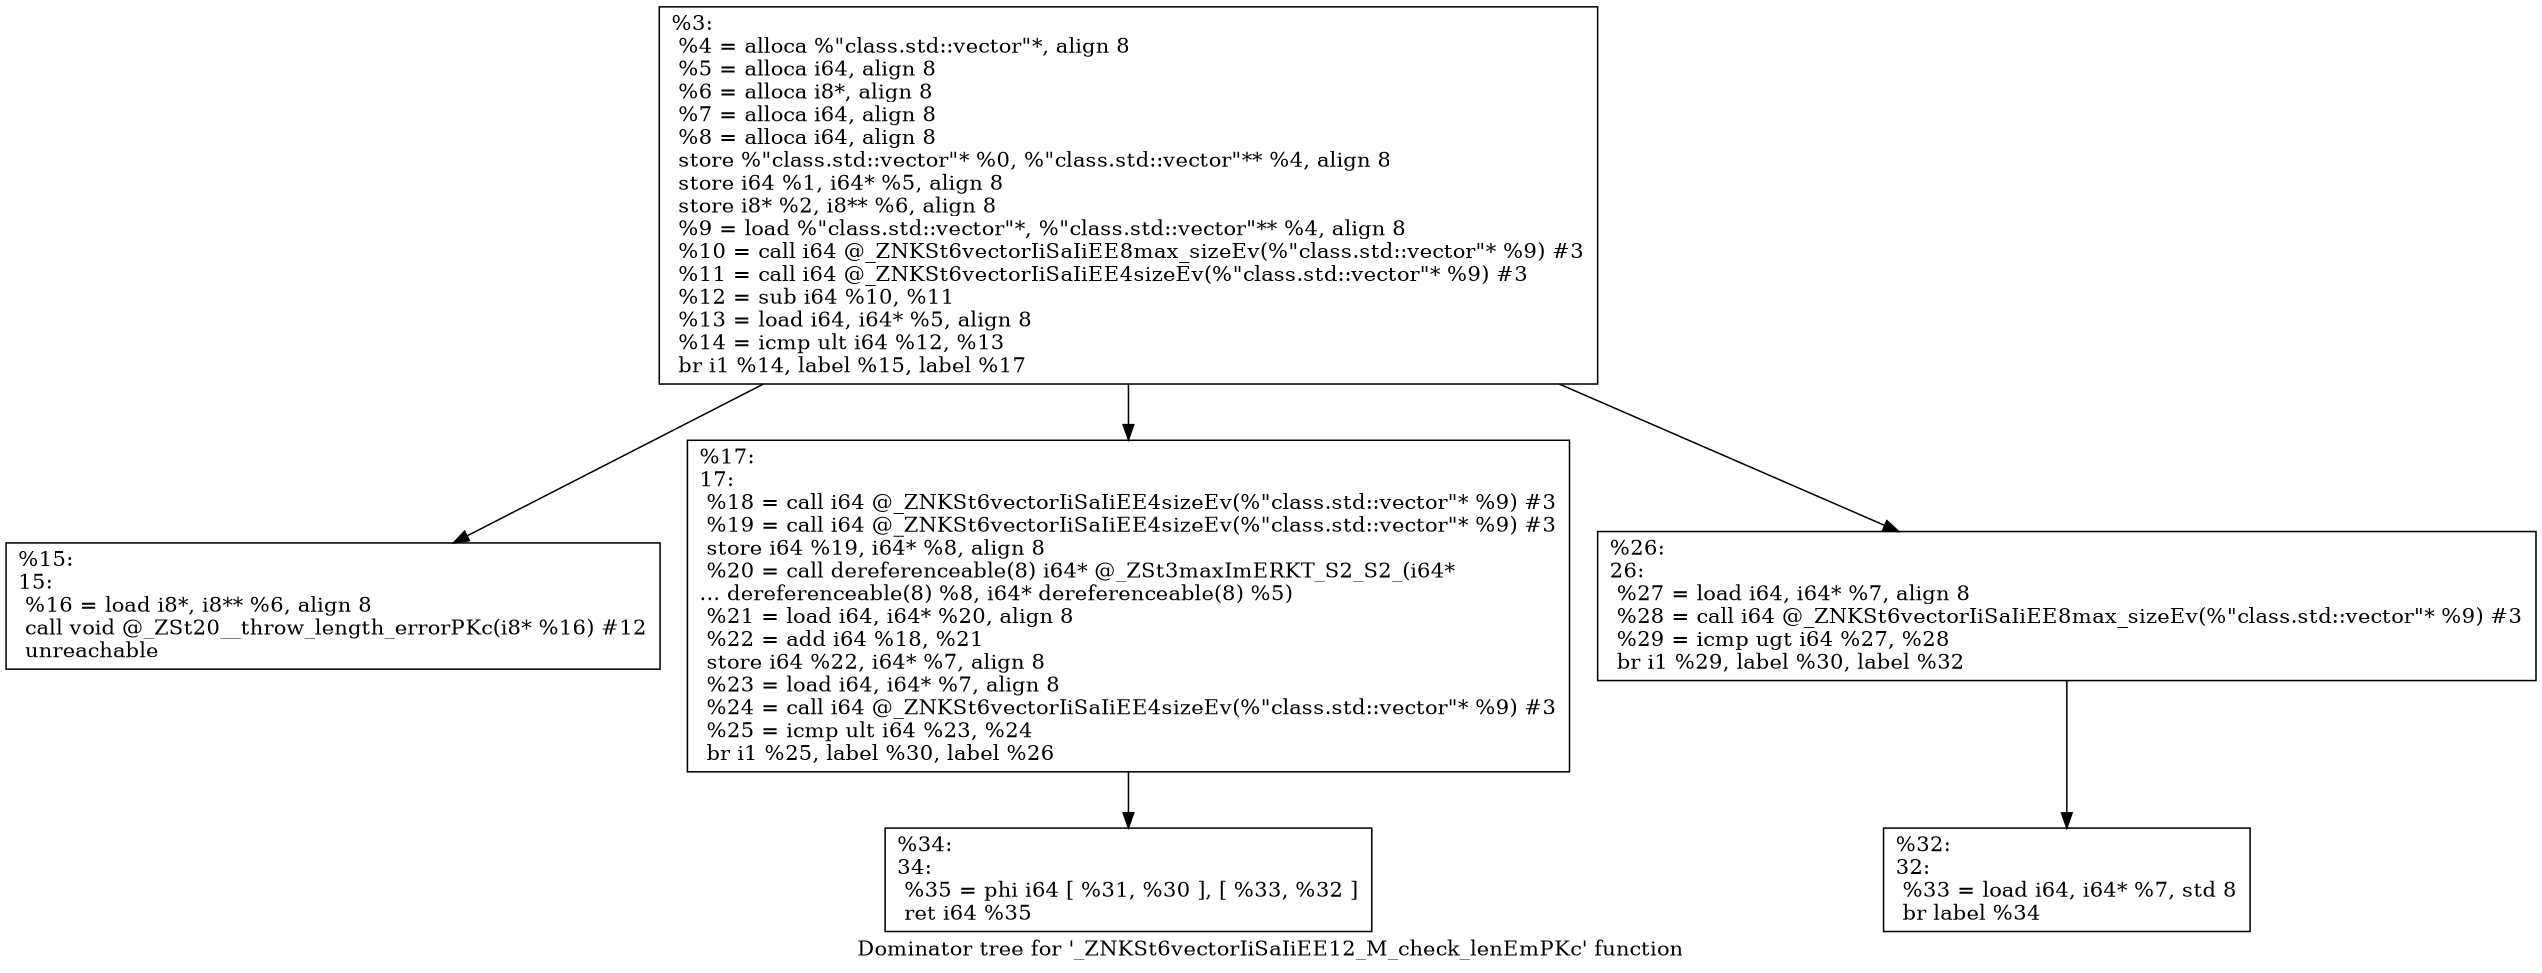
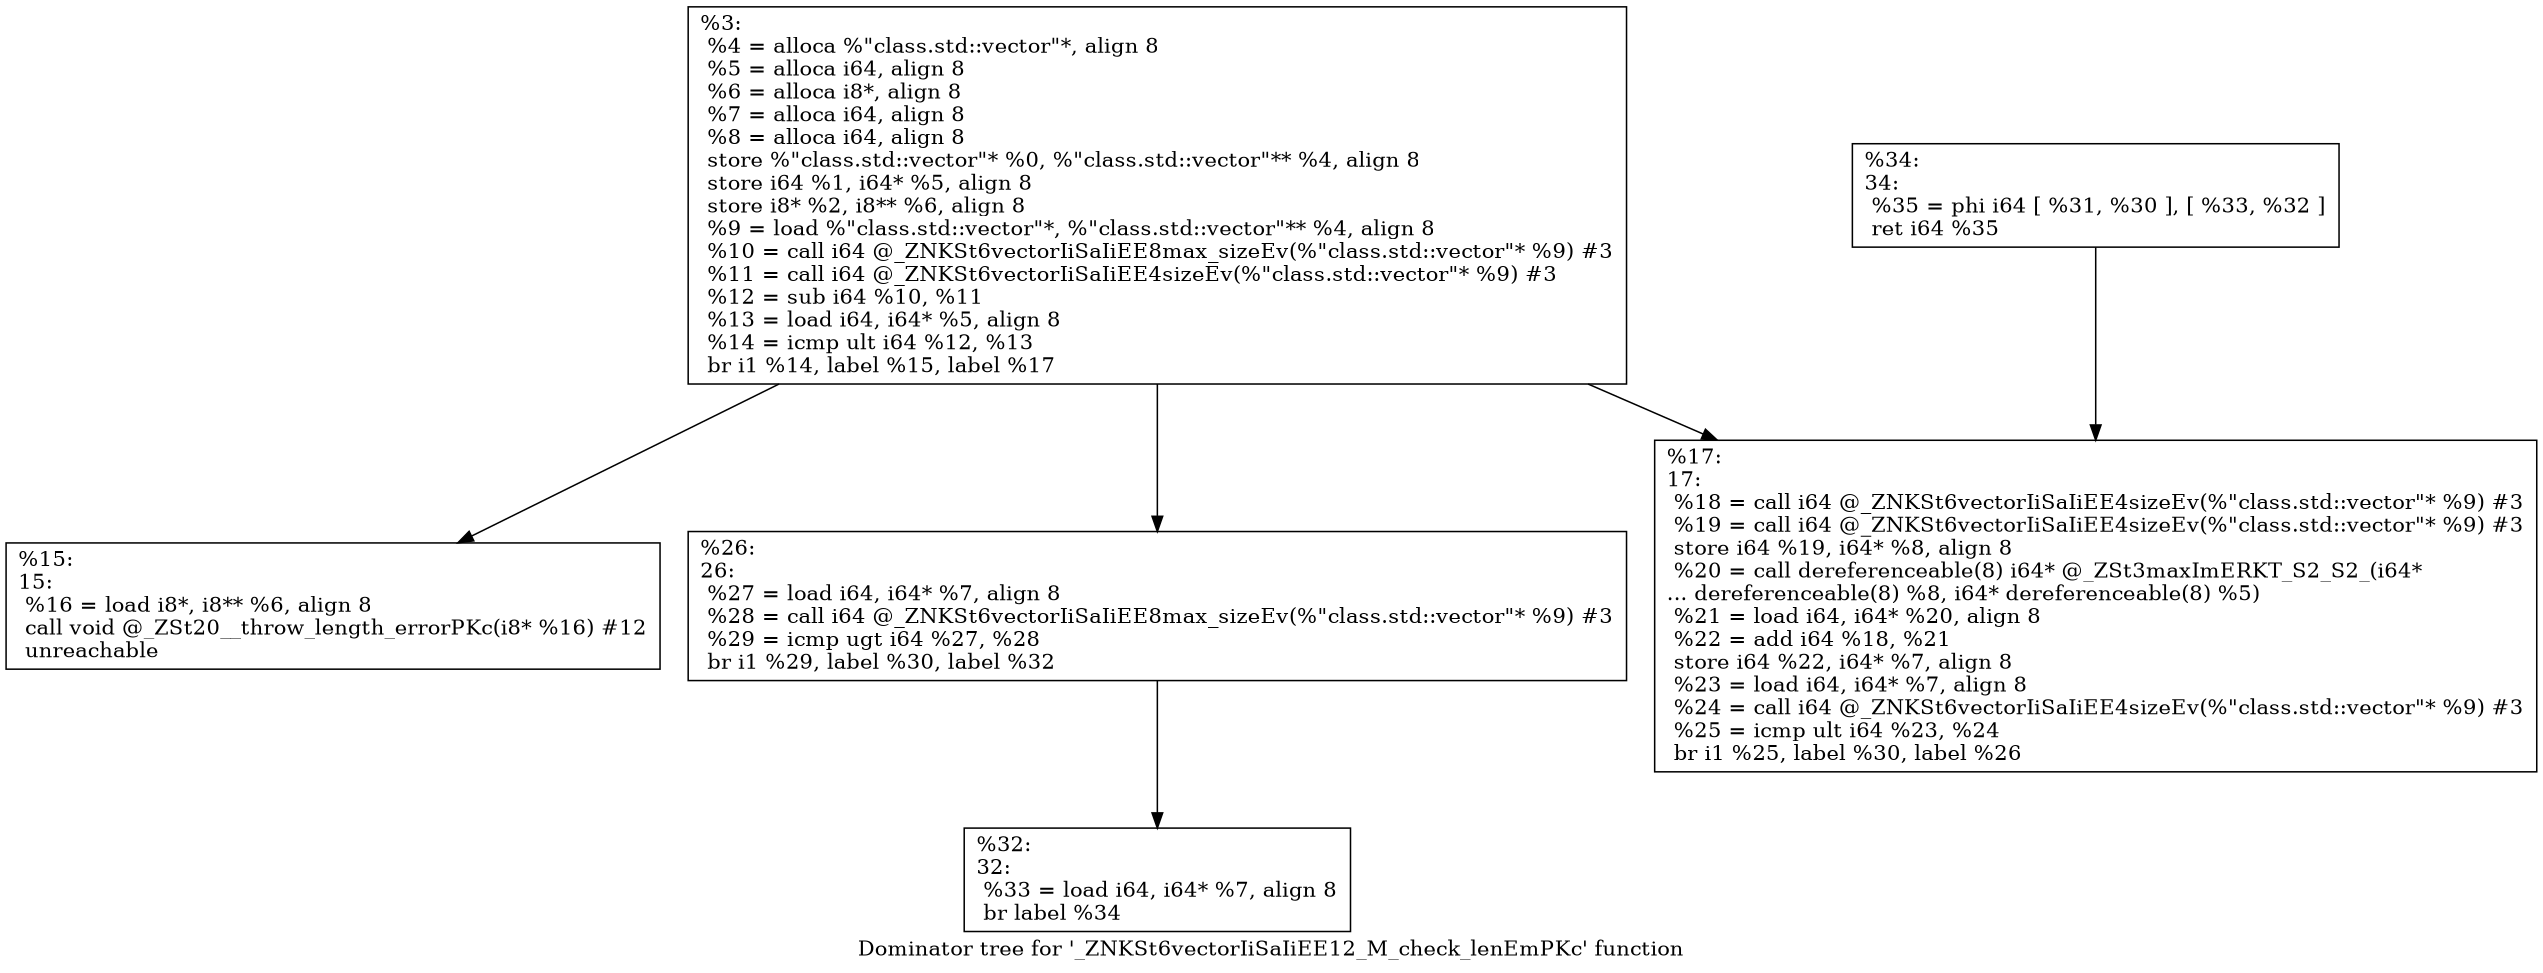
  digraph {
    label="Dominator tree for '_ZNKSt6vectorIiSaIiEE12_M_check_lenEmPKc' function"
    node [shape=record]
    n1 [label="{%3:\l  %4 = alloca %\"class.std::vector\"*, align 8\l  %5 = alloca i64, align 8\l  %6 = alloca i8*, align 8\l  %7 = alloca i64, align 8\l  %8 = alloca i64, align 8\l  store %\"class.std::vector\"* %0, %\"class.std::vector\"** %4, align 8\l  store i64 %1, i64* %5, align 8\l  store i8* %2, i8** %6, align 8\l  %9 = load %\"class.std::vector\"*, %\"class.std::vector\"** %4, align 8\l  %10 = call i64 @_ZNKSt6vectorIiSaIiEE8max_sizeEv(%\"class.std::vector\"* %9) #3\l  %11 = call i64 @_ZNKSt6vectorIiSaIiEE4sizeEv(%\"class.std::vector\"* %9) #3\l  %12 = sub i64 %10, %11\l  %13 = load i64, i64* %5, align 8\l  %14 = icmp ult i64 %12, %13\l  br i1 %14, label %15, label %17\l}"]
    n2 [label="{%15:\l15:                                               \l  %16 = load i8*, i8** %6, align 8\l  call void @_ZSt20__throw_length_errorPKc(i8* %16) #12\l  unreachable\l}"]
    n3 [label="{%17:\l17:                                               \l  %18 = call i64 @_ZNKSt6vectorIiSaIiEE4sizeEv(%\"class.std::vector\"* %9) #3\l  %19 = call i64 @_ZNKSt6vectorIiSaIiEE4sizeEv(%\"class.std::vector\"* %9) #3\l  store i64 %19, i64* %8, align 8\l  %20 = call dereferenceable(8) i64* @_ZSt3maxImERKT_S2_S2_(i64*\l... dereferenceable(8) %8, i64* dereferenceable(8) %5)\l  %21 = load i64, i64* %20, align 8\l  %22 = add i64 %18, %21\l  store i64 %22, i64* %7, align 8\l  %23 = load i64, i64* %7, align 8\l  %24 = call i64 @_ZNKSt6vectorIiSaIiEE4sizeEv(%\"class.std::vector\"* %9) #3\l  %25 = icmp ult i64 %23, %24\l  br i1 %25, label %30, label %26\l}"]
    n4 [label="{%26:\l26:                                               \l  %27 = load i64, i64* %7, align 8\l  %28 = call i64 @_ZNKSt6vectorIiSaIiEE8max_sizeEv(%\"class.std::vector\"* %9) #3\l  %29 = icmp ugt i64 %27, %28\l  br i1 %29, label %30, label %32\l}"]
    n5 [label="{%34:\l34:                                               \l  %35 = phi i64 [ %31, %30 ], [ %33, %32 ]\l  ret i64 %35\l}"]
-   n6 [label="{%32:\l32:                                               \l  %33 = load i64, i64* %7, std 8\l  br label %34\l}"]
+   n6 [label="{%32:\l32:                                               \l  %33 = load i64, i64* %7, align 8\l  br label %34\l}"]
    n1 -> n2
    n1 -> n3
    n1 -> n4
-   n3 -> n5
+   n5 -> n3
    n4 -> n6
  }
